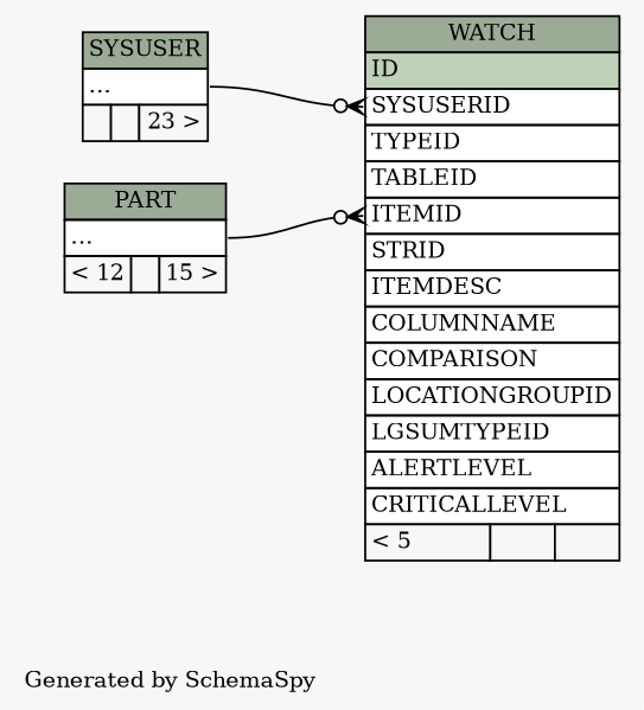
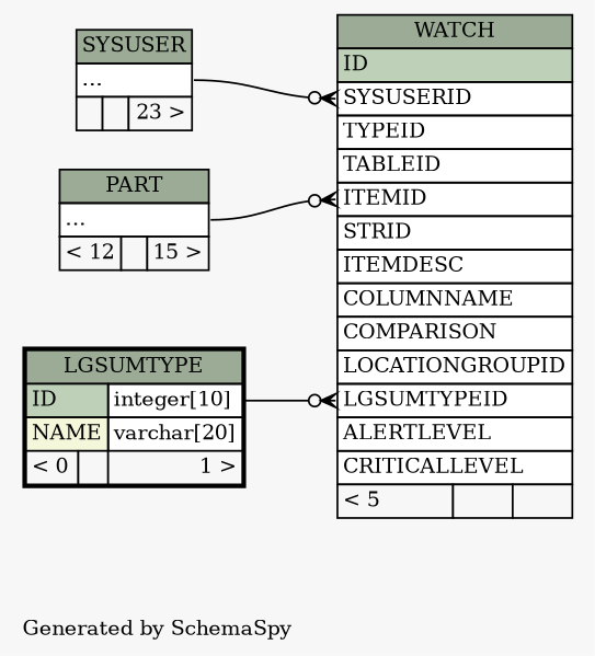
  digraph {
    bgcolor="#f7f7f7"
    fontname="DejaVu Serif"
    fontsize=11
    label="\nGenerated by SchemaSpy"
    labeljust=l
    nodesep=0.18
    rankdir=RL
    ranksep=0.46
    node [fontname="DejaVu Serif" fontsize=11 shape=plaintext]
    edge [arrowhead=none arrowsize=0.8 arrowtail=crowodot dir=back fontname="DejaVu Serif" headport="elipses:e"]
    n1 [label=<     <TABLE BORDER="0" CELLBORDER="1" CELLSPACING="0" BGCOLOR="#ffffff">       <TR><TD COLSPAN="3" BGCOLOR="#9bab96" ALIGN="CENTER">WATCH</TD></TR>       <TR><TD PORT="ID" COLSPAN="3" BGCOLOR="#bed1b8" ALIGN="LEFT">ID</TD></TR>       <TR><TD PORT="SYSUSERID" COLSPAN="3" ALIGN="LEFT">SYSUSERID</TD></TR>       <TR><TD PORT="TYPEID" COLSPAN="3" ALIGN="LEFT">TYPEID</TD></TR>       <TR><TD PORT="TABLEID" COLSPAN="3" ALIGN="LEFT">TABLEID</TD></TR>       <TR><TD PORT="ITEMID" COLSPAN="3" ALIGN="LEFT">ITEMID</TD></TR>       <TR><TD PORT="STRID" COLSPAN="3" ALIGN="LEFT">STRID</TD></TR>       <TR><TD PORT="ITEMDESC" COLSPAN="3" ALIGN="LEFT">ITEMDESC</TD></TR>       <TR><TD PORT="COLUMNNAME" COLSPAN="3" ALIGN="LEFT">COLUMNNAME</TD></TR>       <TR><TD PORT="COMPARISON" COLSPAN="3" ALIGN="LEFT">COMPARISON</TD></TR>       <TR><TD PORT="LOCATIONGROUPID" COLSPAN="3" ALIGN="LEFT">LOCATIONGROUPID</TD></TR>       <TR><TD PORT="LGSUMTYPEID" COLSPAN="3" ALIGN="LEFT">LGSUMTYPEID</TD></TR>       <TR><TD PORT="ALERTLEVEL" COLSPAN="3" ALIGN="LEFT">ALERTLEVEL</TD></TR>       <TR><TD PORT="CRITICALLEVEL" COLSPAN="3" ALIGN="LEFT">CRITICALLEVEL</TD></TR>       <TR><TD ALIGN="LEFT" BGCOLOR="#f7f7f7">&lt; 5</TD><TD ALIGN="RIGHT" BGCOLOR="#f7f7f7">  </TD><TD ALIGN="RIGHT" BGCOLOR="#f7f7f7">  </TD></TR>     </TABLE>>]
    n2 [label=<     <TABLE BORDER="0" CELLBORDER="1" CELLSPACING="0" BGCOLOR="#ffffff">       <TR><TD COLSPAN="3" BGCOLOR="#9bab96" ALIGN="CENTER">PART</TD></TR>       <TR><TD PORT="elipses" COLSPAN="3" ALIGN="LEFT">...</TD></TR>       <TR><TD ALIGN="LEFT" BGCOLOR="#f7f7f7">&lt; 12</TD><TD ALIGN="RIGHT" BGCOLOR="#f7f7f7">  </TD><TD ALIGN="RIGHT" BGCOLOR="#f7f7f7">15 &gt;</TD></TR>     </TABLE>>]
+   n3 [label=<     <TABLE BORDER="2" CELLBORDER="1" CELLSPACING="0" BGCOLOR="#ffffff">       <TR><TD COLSPAN="3" BGCOLOR="#9bab96" ALIGN="CENTER">LGSUMTYPE</TD></TR>       <TR><TD PORT="ID" COLSPAN="2" BGCOLOR="#bed1b8" ALIGN="LEFT">ID</TD><TD PORT="ID.type" ALIGN="LEFT">integer[10]</TD></TR>       <TR><TD PORT="NAME" COLSPAN="2" BGCOLOR="#f4f7da" ALIGN="LEFT">NAME</TD><TD PORT="NAME.type" ALIGN="LEFT">varchar[20]</TD></TR>       <TR><TD ALIGN="LEFT" BGCOLOR="#f7f7f7">&lt; 0</TD><TD ALIGN="RIGHT" BGCOLOR="#f7f7f7">  </TD><TD ALIGN="RIGHT" BGCOLOR="#f7f7f7">1 &gt;</TD></TR>     </TABLE>>]
    n4 [label=<     <TABLE BORDER="0" CELLBORDER="1" CELLSPACING="0" BGCOLOR="#ffffff">       <TR><TD COLSPAN="3" BGCOLOR="#9bab96" ALIGN="CENTER">SYSUSER</TD></TR>       <TR><TD PORT="elipses" COLSPAN="3" ALIGN="LEFT">...</TD></TR>       <TR><TD ALIGN="LEFT" BGCOLOR="#f7f7f7">  </TD><TD ALIGN="RIGHT" BGCOLOR="#f7f7f7">  </TD><TD ALIGN="RIGHT" BGCOLOR="#f7f7f7">23 &gt;</TD></TR>     </TABLE>>]
    n1 -> n2 [tailport="ITEMID:w"]
+   n1 -> n3 [headport="ID.type:e" tailport="LGSUMTYPEID:w"]
    n1 -> n4 [tailport="SYSUSERID:w"]
  }
